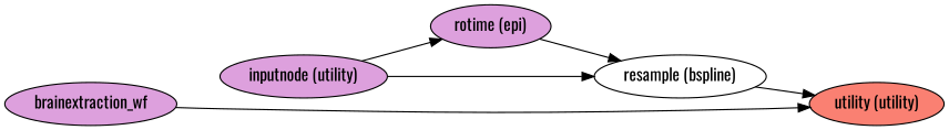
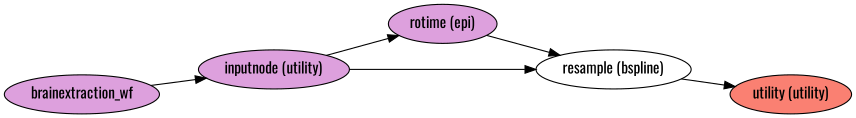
  strict digraph {
    fontname=Oswald
    rankdir=LR
    node [fillcolor=plum fontname=Oswald style=filled]
    edge [fontname=Oswald]
    "inputnode (utility)"
    "rotime (epi)"
    "resample (bspline)" [fillcolor=white]
    n4 [fillcolor=salmon label="utility (utility)"]
    brainextraction_wf
    "inputnode (utility)" -> "rotime (epi)"
    "inputnode (utility)" -> "resample (bspline)"
    "rotime (epi)" -> "resample (bspline)"
    "resample (bspline)" -> n4
-   brainextraction_wf -> n4
+   brainextraction_wf -> "inputnode (utility)"
  }
